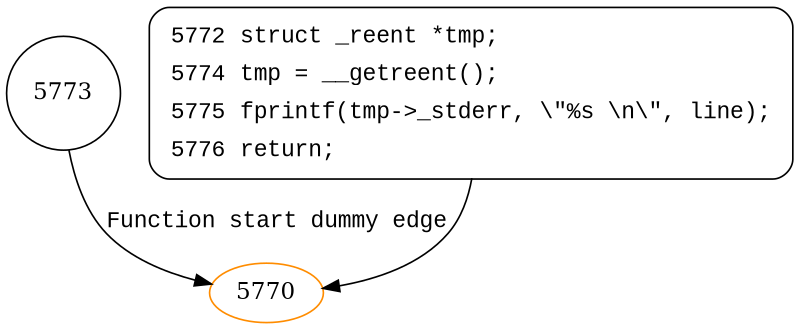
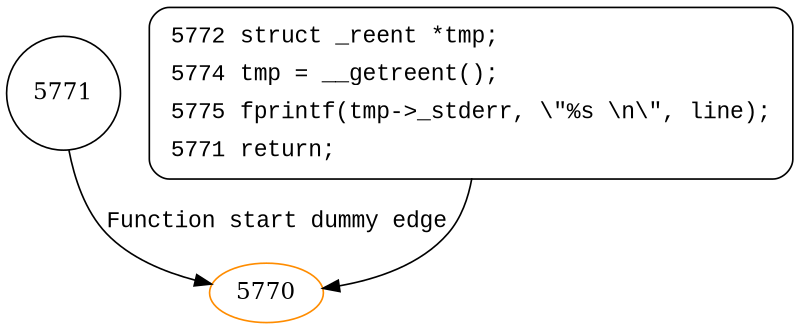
  digraph {
-   5771 [color=black shape=circle label=5773]
+   5771 [color=black shape=circle]
    5770 [color=darkorange]
-   n3 [fillcolor=white fontname="Courier New" label=<<table border="0" cellborder="0" cellpadding="3" bgcolor="white"><tr><td align="right">5772</td><td align="left">struct _reent *tmp;</td></tr><tr><td align="right">5774</td><td align="left">tmp = __getreent();</td></tr><tr><td align="right">5775</td><td align="left">fprintf(tmp-&gt;_stderr, \"%s \n\", line);</td></tr><tr><td align="right">5776</td><td align="left">return;</td></tr></table>> penwidth=1 shape=Mrecord style="filled,bold"]
+   n3 [fillcolor=white fontname="Courier New" label=<<table border="0" cellborder="0" cellpadding="3" bgcolor="white"><tr><td align="right">5772</td><td align="left">struct _reent *tmp;</td></tr><tr><td align="right">5774</td><td align="left">tmp = __getreent();</td></tr><tr><td align="right">5775</td><td align="left">fprintf(tmp-&gt;_stderr, \"%s \n\", line);</td></tr><tr><td align="right">5771</td><td align="left">return;</td></tr></table>> penwidth=1 shape=Mrecord style="filled,bold"]
    5771 -> 5770 [fontname="Courier New" label="Function start dummy edge"]
    n3 -> 5770
  }
